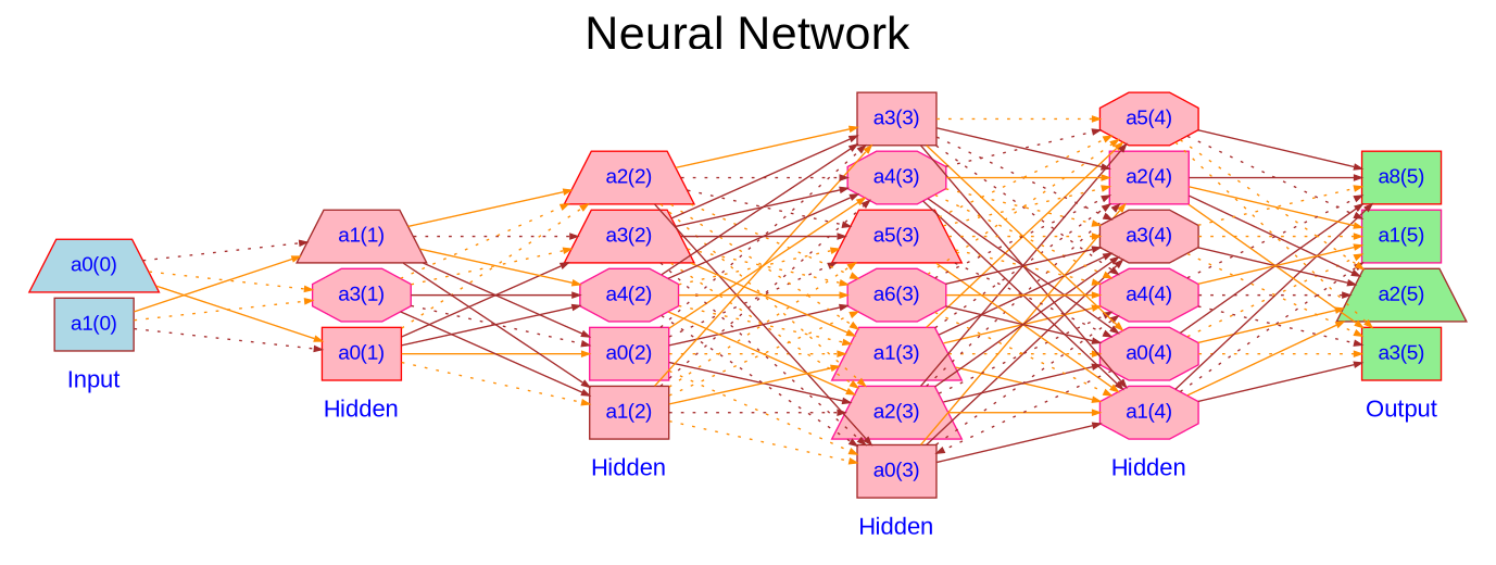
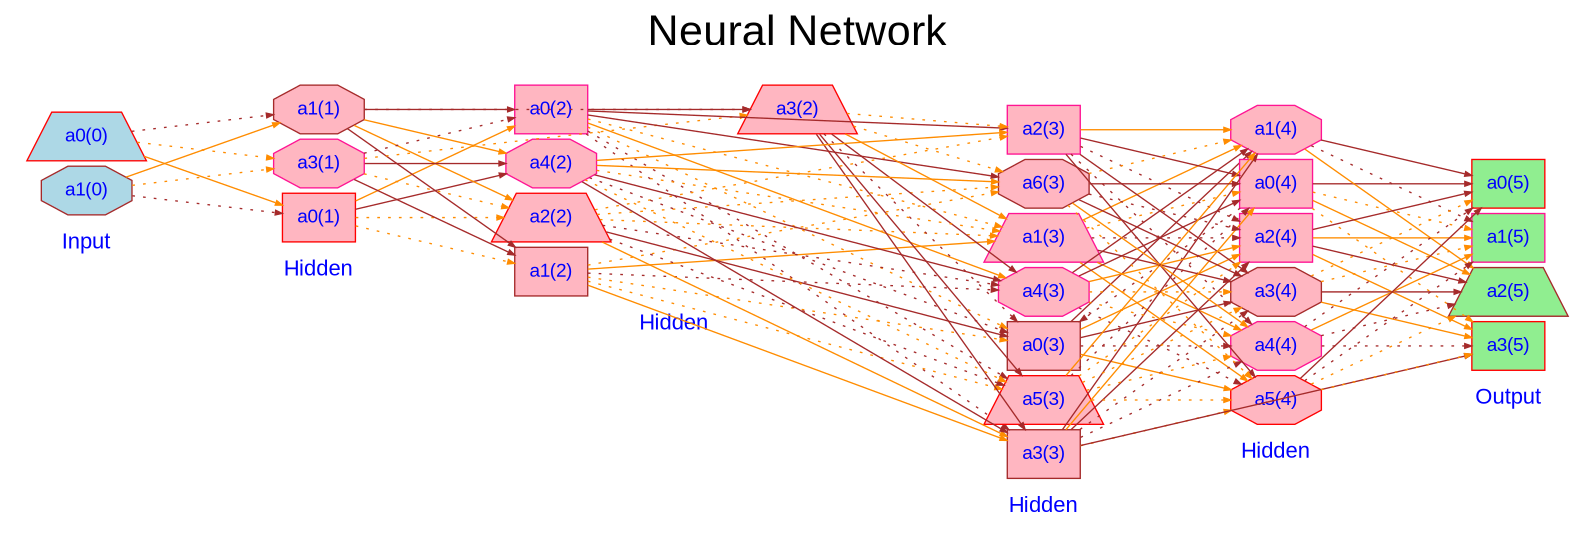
  digraph {
    fontcolor=Black
    fontname=Arial
    fontsize=32
    label="Neural Network"
    labelloc=t
    line=none
    nodesep=.05
    rankdir=LR
    ranksep=1.3
    splines=line
    node [color=deeppink fillcolor=lightpink fontcolor=blue fontname=Arial rankdir=TD shape=box style=filled]
    edge [arrowsize=.5 color=darkorange pencolor=pink penwidth=1 style=dotted]
    n1 [color=red fillcolor=lightblue label="a0(0)" shape=trapezium]
-   n2 [color=brown fillcolor=lightblue label="a1(0)"]
+   n2 [color=brown fillcolor=lightblue label="a1(0)" shape=octagon]
    n3 [color=red label="a0(1)"]
-   n4 [color=brown label="a1(1)" shape=trapezium]
+   n4 [color=brown label="a1(1)" shape=octagon]
    n5 [label="a3(1)" shape=octagon]
    n6 [label="a0(2)"]
    n7 [color=brown label="a1(2)"]
    n8 [color=red label="a2(2)" shape=trapezium]
    n9 [color=red label="a3(2)" shape=trapezium]
    n10 [label="a4(2)" shape=octagon]
    n11 [color=brown label="a0(3)"]
    n12 [label="a1(3)" shape=trapezium]
-   n13 [label="a2(3)" shape=trapezium]
+   n13 [label="a2(3)"]
    n14 [color=brown label="a3(3)"]
    n15 [label="a4(3)" shape=octagon]
    n16 [color=red label="a5(3)" shape=trapezium]
-   n17 [label="a6(3)" shape=octagon]
-   n18 [label="a0(4)" shape=octagon]
+   n17 [color=brown label="a6(3)" shape=octagon]
+   n18 [label="a0(4)"]
    n19 [label="a1(4)" shape=octagon]
    n20 [label="a2(4)"]
    n21 [color=brown label="a3(4)" shape=octagon]
    n22 [label="a4(4)" shape=octagon]
    n23 [color=red label="a5(4)" shape=octagon]
-   n24 [color=red fillcolor=lightgreen label="a8(5)"]
+   n24 [color=red fillcolor=lightgreen label="a0(5)"]
    n25 [fillcolor=lightgreen label="a1(5)"]
    n26 [color=brown fillcolor=lightgreen label="a2(5)" shape=trapezium]
    n27 [color=red fillcolor=lightgreen label="a3(5)"]
    subgraph cluster_1 {
      fillcolor=none
      fontcolor=blue
      fontsize=16
      label=Input
      labelloc=b
      penwidth=0
      n1
      n2
    }
    subgraph cluster_2 {
      fillcolor=none
      fontcolor=blue
      fontsize=16
      label=Hidden
      labelloc=b
      penwidth=0
      n3
      n4
      n5
    }
    subgraph cluster_3 {
      fillcolor=none
      fontcolor=blue
      fontsize=16
      label=Hidden
      labelloc=b
      penwidth=0
      n6
      n7
      n8
      n9
      n10
    }
    subgraph cluster_4 {
      fillcolor=none
      fontcolor=blue
      fontsize=16
      label=Hidden
      labelloc=b
      penwidth=0
      n11
      n12
      n13
      n14
      n15
      n16
      n17
    }
    subgraph cluster_5 {
      fillcolor=none
      fontcolor=blue
      fontsize=16
      label=Hidden
      labelloc=b
      penwidth=0
      n18
      n19
      n20
      n21
      n22
      n23
    }
    subgraph cluster_6 {
      fillcolor=none
      fontcolor=blue
      fontsize=16
      label=Output
      labelloc=b
      penwidth=0
      n24
      n25
      n26
      n27
    }
    n1 -> n3 [style=solid]
    n1 -> n4 [color=brown]
    n1 -> n5
    n2 -> n3 [color=brown]
    n2 -> n4 [style=solid]
    n2 -> n5
    n3 -> n6 [style=solid]
    n3 -> n7
    n3 -> n8
-   n3 -> n9 [color=brown style=solid]
+   n6 -> n9 [color=brown style=solid]
    n3 -> n10 [color=brown style=solid]
    n4 -> n6 [color=brown style=solid]
    n4 -> n7 [color=brown style=solid]
    n4 -> n8 [style=solid]
    n4 -> n9 [color=brown]
    n4 -> n10 [style=solid]
    n5 -> n6 [color=brown]
    n5 -> n7 [color=brown style=solid]
    n5 -> n8
    n5 -> n9
    n5 -> n10 [color=brown style=solid]
    n6 -> n11
    n6 -> n12
    n6 -> n13 [color=brown style=solid]
    n6 -> n14 [color=brown]
    n6 -> n15 [style=solid]
    n6 -> n16 [color=brown]
    n6 -> n17 [color=brown style=solid]
    n7 -> n11
    n7 -> n12 [style=solid]
-   n7 -> n13 [color=brown]
    n7 -> n14 [style=solid]
    n7 -> n15 [color=brown]
    n7 -> n16
    n7 -> n17
    n8 -> n11 [color=brown style=solid]
    n8 -> n12
    n8 -> n13
    n8 -> n14 [style=solid]
    n8 -> n15 [color=brown]
    n8 -> n16 [color=brown]
    n8 -> n17
    n9 -> n11 [color=brown]
    n9 -> n12 [style=solid]
    n9 -> n13
    n9 -> n14 [color=brown style=solid]
    n9 -> n15 [color=brown style=solid]
    n9 -> n16 [color=brown style=solid]
    n9 -> n17
    n10 -> n11 [color=brown]
    n10 -> n12
    n10 -> n13 [style=solid]
    n10 -> n14 [color=brown style=solid]
    n10 -> n15 [color=brown style=solid]
    n10 -> n16
    n10 -> n17 [style=solid]
    n11 -> n19 [color=brown style=solid]
    n11 -> n20 [style=solid]
    n11 -> n21 [color=brown style=solid]
    n11 -> n22 [color=brown]
+   n11 -> n23 [style=solid]
    n12 -> n18
    n12 -> n19 [style=solid]
    n12 -> n20 [color=brown]
    n12 -> n21 [color=brown style=solid]
    n12 -> n22 [style=solid]
    n12 -> n23 [style=solid]
    n13 -> n18 [color=brown style=solid]
    n13 -> n19 [style=solid]
    n13 -> n20 [color=brown]
    n13 -> n21 [color=brown style=solid]
    n13 -> n22 [color=brown]
    n13 -> n23 [color=brown style=solid]
    n14 -> n18 [style=solid]
    n14 -> n19 [color=brown style=solid]
    n14 -> n20 [color=brown style=solid]
    n14 -> n21 [color=brown]
    n14 -> n22 [color=brown]
    n14 -> n23
    n15 -> n18 [color=brown style=solid]
    n15 -> n19 [color=brown style=solid]
    n15 -> n20 [style=solid]
    n15 -> n21
    n15 -> n22
    n15 -> n23 [color=brown]
    n16 -> n18 [color=brown]
    n16 -> n19 [style=solid]
    n16 -> n20
    n16 -> n21
    n16 -> n22
    n16 -> n23
    n17 -> n18 [color=brown style=solid]
    n17 -> n19
    n17 -> n20 [color=brown]
    n17 -> n21 [color=brown style=solid]
    n17 -> n22 [style=solid]
    n17 -> n23
    n18 -> n11 [color=brown]
    n18 -> n24 [color=brown style=solid]
    n18 -> n25
    n18 -> n26 [style=solid]
    n18 -> n27
    n19 -> n24 [color=brown style=solid]
    n19 -> n25 [color=brown]
    n19 -> n26 [style=solid]
-   n19 -> n27 [color=brown style=solid]
+   n14 -> n27 [color=brown style=solid]
    n20 -> n24 [color=brown style=solid]
    n20 -> n25 [style=solid]
    n20 -> n26 [color=brown style=solid]
    n20 -> n27 [style=solid]
    n21 -> n24
    n21 -> n25
    n21 -> n26 [color=brown style=solid]
-   n21 -> n27
+   n21 -> n27 [style=solid]
    n22 -> n24 [color=brown]
    n22 -> n25 [style=solid]
    n22 -> n26 [color=brown]
    n22 -> n27 [color=brown]
    n23 -> n24 [color=brown style=solid]
    n23 -> n25 [color=brown]
    n23 -> n26
    n23 -> n27
  }
